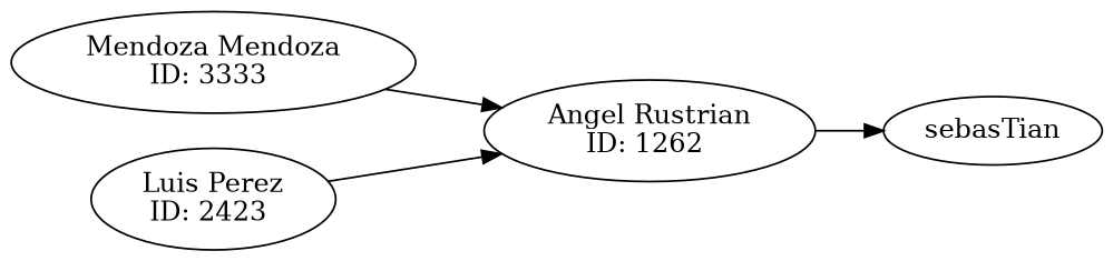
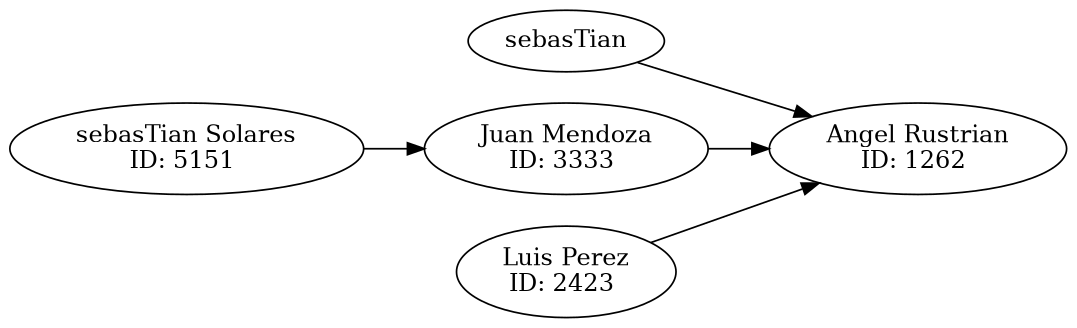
  digraph {
    rankdir=LR
    node [shape=oval]
    n1 [label=sebasTian]
-   n3 [label="Mendoza Mendoza\nID: 3333 "]
+   n2 [label="sebasTian Solares\nID: 5151 "]
+   n3 [label="Juan Mendoza\nID: 3333 "]
    n4 [label="Angel Rustrian\nID: 1262 "]
    n5 [label="Luis Perez\nID: 2423 "]
+   n2 -> n3
    n3 -> n4
-   n4 -> n1
+   n1 -> n4
    n5 -> n4
  }
